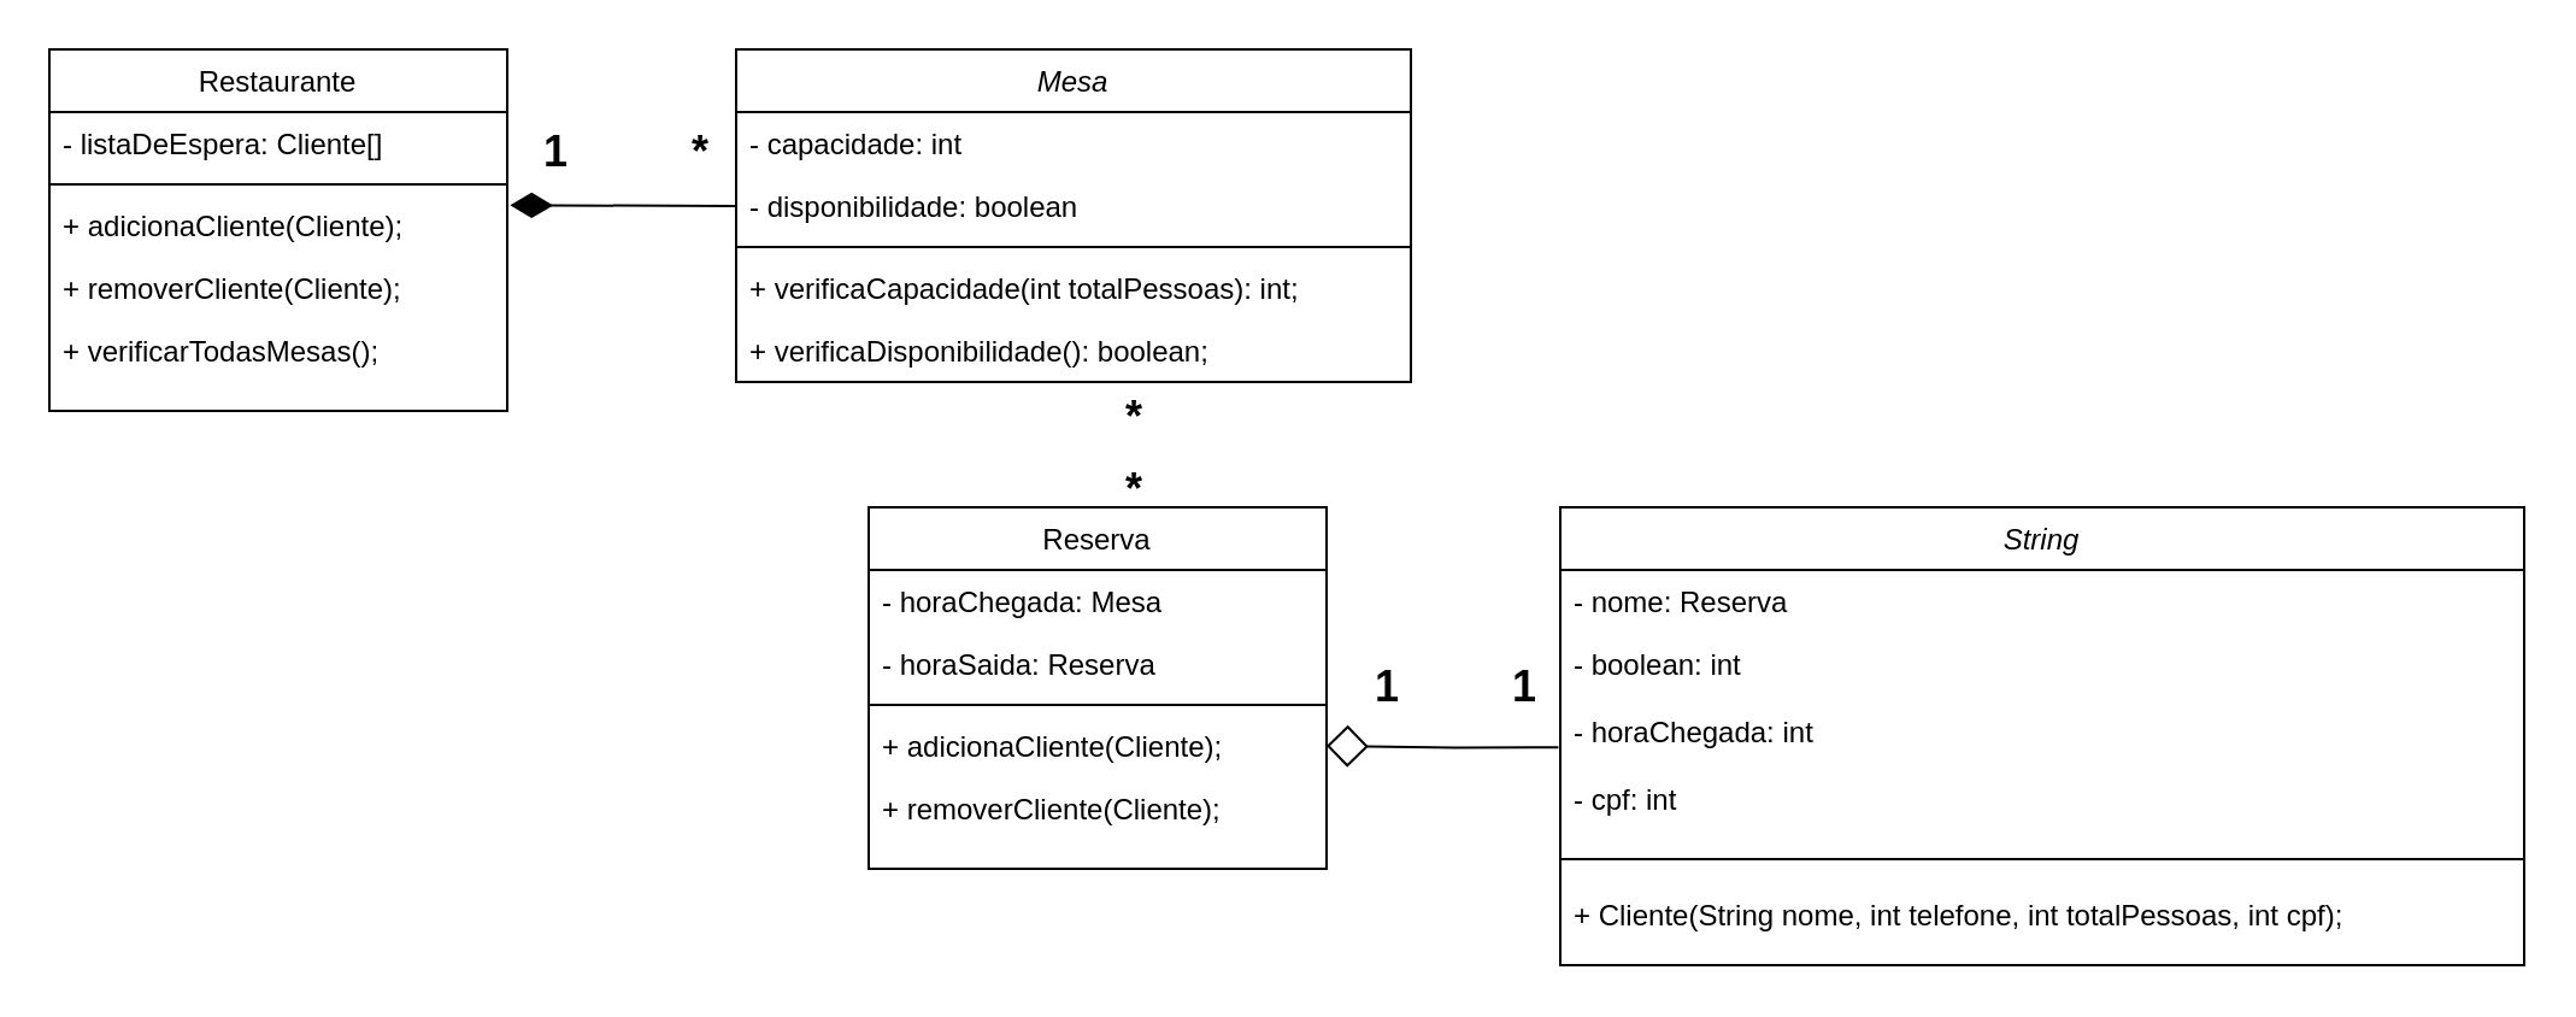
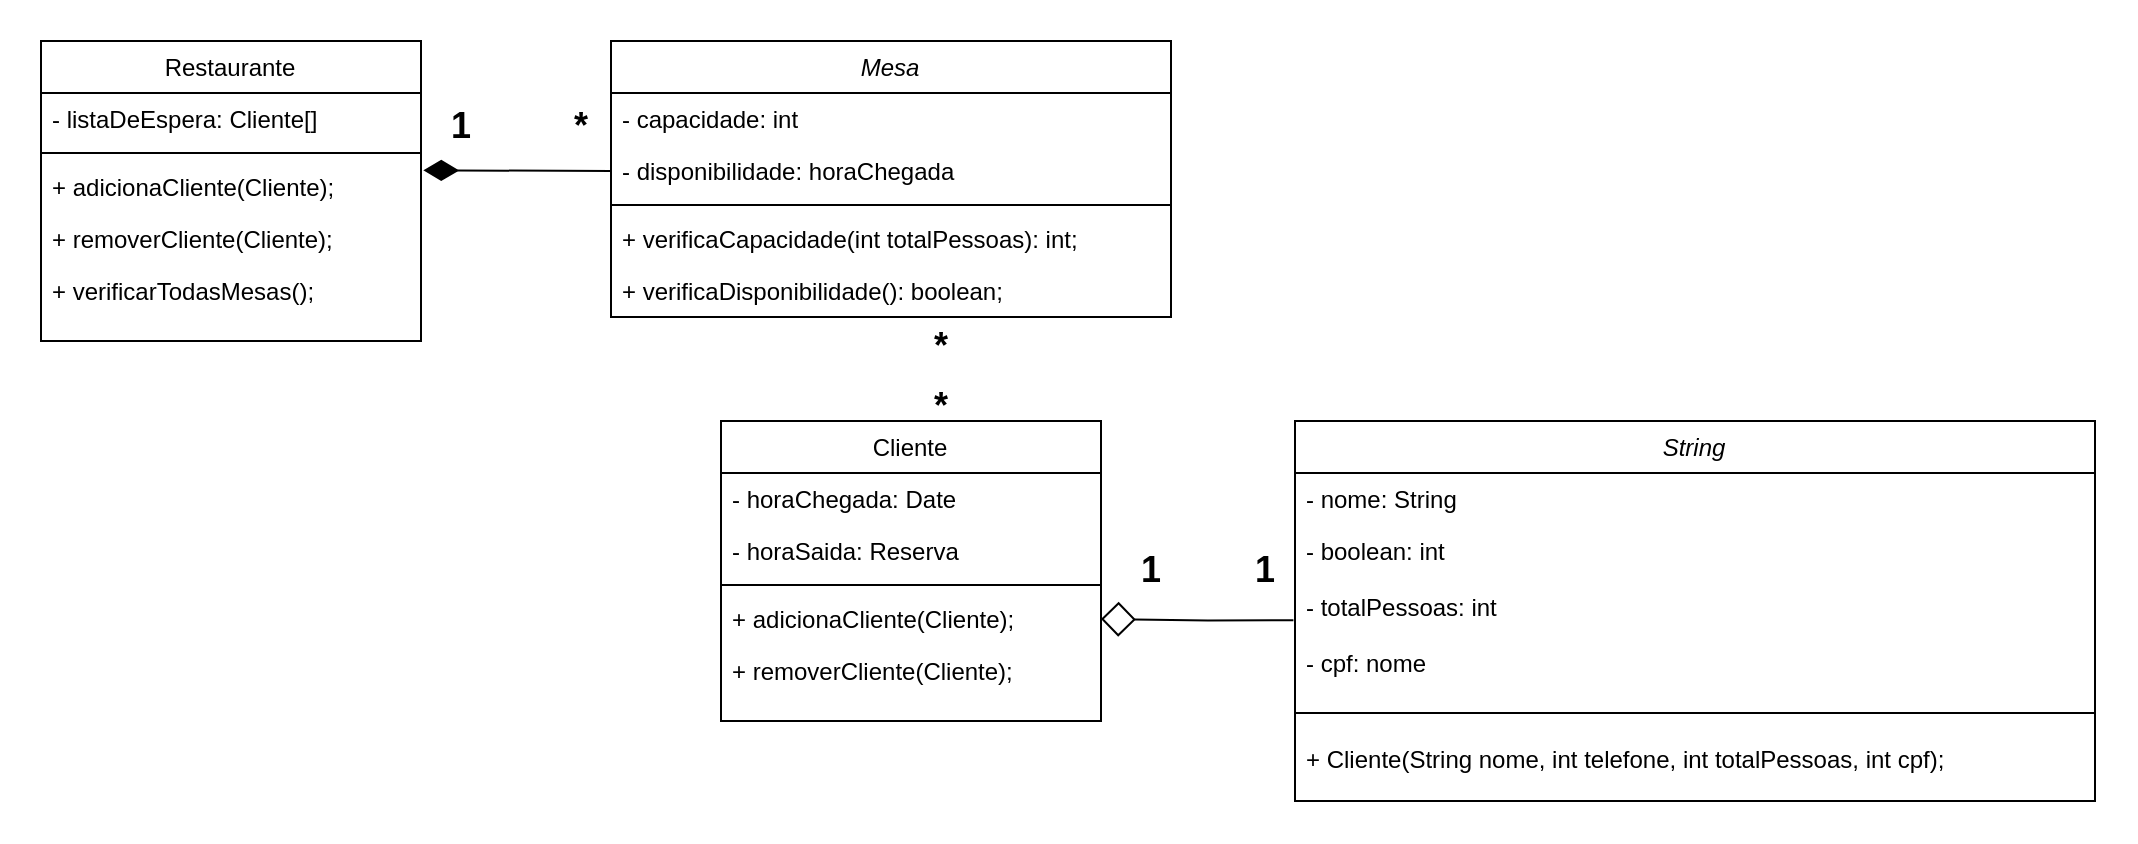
  <mxCell id="0" />
  <mxCell id="1" parent="0" />
  <mxCell id="2" value="String" style="swimlane;fontStyle=2;align=center;verticalAlign=top;childLayout=stackLayout;horizontal=1;startSize=26;horizontalStack=0;resizeParent=1;resizeLast=0;collapsible=1;marginBottom=0;rounded=0;shadow=0;strokeWidth=1;" vertex="1" parent="1"><mxGeometry x="647" y="210" width="400" height="190" as="geometry"><mxRectangle x="230" y="140" width="160" height="26" as="alternateBounds" /></mxGeometry></mxCell>
- <mxCell id="3" value="- nome: Reserva" style="text;align=left;verticalAlign=top;spacingLeft=4;spacingRight=4;overflow=hidden;rotatable=0;points=[[0,0.5],[1,0.5]];portConstraint=eastwest;" vertex="1" parent="2"><mxGeometry y="26" width="400" height="26" as="geometry" /></mxCell>
+ <mxCell id="3" value="- nome: String" style="text;align=left;verticalAlign=top;spacingLeft=4;spacingRight=4;overflow=hidden;rotatable=0;points=[[0,0.5],[1,0.5]];portConstraint=eastwest;" vertex="1" parent="2"><mxGeometry y="26" width="400" height="26" as="geometry" /></mxCell>
  <mxCell id="4" value="- boolean: int" style="text;align=left;verticalAlign=top;spacingLeft=4;spacingRight=4;overflow=hidden;rotatable=0;points=[[0,0.5],[1,0.5]];portConstraint=eastwest;rounded=0;shadow=0;html=0;" vertex="1" parent="2"><mxGeometry y="52" width="400" height="28" as="geometry" /></mxCell>
- <mxCell id="5" value="- horaChegada: int" style="text;align=left;verticalAlign=top;spacingLeft=4;spacingRight=4;overflow=hidden;rotatable=0;points=[[0,0.5],[1,0.5]];portConstraint=eastwest;rounded=0;shadow=0;html=0;" vertex="1" parent="2"><mxGeometry y="80" width="400" height="28" as="geometry" /></mxCell>
- <mxCell id="6" value="- cpf: int" style="text;align=left;verticalAlign=top;spacingLeft=4;spacingRight=4;overflow=hidden;rotatable=0;points=[[0,0.5],[1,0.5]];portConstraint=eastwest;rounded=0;shadow=0;html=0;" vertex="1" parent="2"><mxGeometry y="108" width="400" height="28" as="geometry" /></mxCell>
+ <mxCell id="5" value="- totalPessoas: int" style="text;align=left;verticalAlign=top;spacingLeft=4;spacingRight=4;overflow=hidden;rotatable=0;points=[[0,0.5],[1,0.5]];portConstraint=eastwest;rounded=0;shadow=0;html=0;" vertex="1" parent="2"><mxGeometry y="80" width="400" height="28" as="geometry" /></mxCell>
+ <mxCell id="6" value="- cpf: nome" style="text;align=left;verticalAlign=top;spacingLeft=4;spacingRight=4;overflow=hidden;rotatable=0;points=[[0,0.5],[1,0.5]];portConstraint=eastwest;rounded=0;shadow=0;html=0;" vertex="1" parent="2"><mxGeometry y="108" width="400" height="28" as="geometry" /></mxCell>
  <mxCell id="7" value="" style="line;html=1;strokeWidth=1;align=left;verticalAlign=middle;spacingTop=-1;spacingLeft=3;spacingRight=3;rotatable=0;labelPosition=right;points=[];portConstraint=eastwest;" vertex="1" parent="2"><mxGeometry y="136" width="400" height="20" as="geometry" /></mxCell>
  <mxCell id="8" value="+ Cliente(String nome, int telefone, int totalPessoas, int cpf);" style="text;align=left;verticalAlign=top;spacingLeft=4;spacingRight=4;overflow=hidden;rotatable=0;points=[[0,0.5],[1,0.5]];portConstraint=eastwest;" vertex="1" parent="2"><mxGeometry y="156" width="400" height="26" as="geometry" /></mxCell>
  <mxCell id="9" value="" style="rounded=0;orthogonalLoop=1;jettySize=auto;html=1;entryX=1.006;entryY=0.179;entryDx=0;entryDy=0;entryPerimeter=0;endArrow=diamondThin;endFill=1;exitX=0;exitY=0.5;exitDx=0;exitDy=0;strokeWidth=1;endSize=15;" edge="1" parent="1" source="18" target="13"><mxGeometry relative="1" as="geometry"><mxPoint x="260" y="140" as="sourcePoint" /><mxPoint x="300" y="95" as="targetPoint" /></mxGeometry></mxCell>
  <mxCell id="10" value="Restaurante" style="swimlane;fontStyle=0;align=center;verticalAlign=top;childLayout=stackLayout;horizontal=1;startSize=26;horizontalStack=0;resizeParent=1;resizeLast=0;collapsible=1;marginBottom=0;rounded=0;shadow=0;strokeWidth=1;" vertex="1" parent="1"><mxGeometry x="20" y="20" width="190" height="150" as="geometry"><mxRectangle x="550" y="140" width="160" height="26" as="alternateBounds" /></mxGeometry></mxCell>
  <mxCell id="11" value="- listaDeEspera: Cliente[]" style="text;align=left;verticalAlign=top;spacingLeft=4;spacingRight=4;overflow=hidden;rotatable=0;points=[[0,0.5],[1,0.5]];portConstraint=eastwest;rounded=0;shadow=0;html=0;" vertex="1" parent="10"><mxGeometry y="26" width="190" height="26" as="geometry" /></mxCell>
  <mxCell id="12" value="" style="line;html=1;strokeWidth=1;align=left;verticalAlign=middle;spacingTop=-1;spacingLeft=3;spacingRight=3;rotatable=0;labelPosition=right;points=[];portConstraint=eastwest;" vertex="1" parent="10"><mxGeometry y="52" width="190" height="8" as="geometry" /></mxCell>
  <mxCell id="13" value="+ adicionaCliente(Cliente);" style="text;align=left;verticalAlign=top;spacingLeft=4;spacingRight=4;overflow=hidden;rotatable=0;points=[[0,0.5],[1,0.5]];portConstraint=eastwest;" vertex="1" parent="10"><mxGeometry y="60" width="190" height="26" as="geometry" /></mxCell>
  <mxCell id="14" value="+ removerCliente(Cliente);" style="text;align=left;verticalAlign=top;spacingLeft=4;spacingRight=4;overflow=hidden;rotatable=0;points=[[0,0.5],[1,0.5]];portConstraint=eastwest;" vertex="1" parent="10"><mxGeometry y="86" width="190" height="26" as="geometry" /></mxCell>
  <mxCell id="15" value="+ verificarTodasMesas();" style="text;align=left;verticalAlign=top;spacingLeft=4;spacingRight=4;overflow=hidden;rotatable=0;points=[[0,0.5],[1,0.5]];portConstraint=eastwest;" vertex="1" parent="10"><mxGeometry y="112" width="190" height="26" as="geometry" /></mxCell>
  <mxCell id="16" value="Mesa" style="swimlane;fontStyle=2;align=center;verticalAlign=top;childLayout=stackLayout;horizontal=1;startSize=26;horizontalStack=0;resizeParent=1;resizeLast=0;collapsible=1;marginBottom=0;rounded=0;shadow=0;strokeWidth=1;" vertex="1" parent="1"><mxGeometry x="305" y="20" width="280" height="138" as="geometry"><mxRectangle x="230" y="140" width="160" height="26" as="alternateBounds" /></mxGeometry></mxCell>
  <mxCell id="17" value="- capacidade: int" style="text;align=left;verticalAlign=top;spacingLeft=4;spacingRight=4;overflow=hidden;rotatable=0;points=[[0,0.5],[1,0.5]];portConstraint=eastwest;" vertex="1" parent="16"><mxGeometry y="26" width="280" height="26" as="geometry" /></mxCell>
- <mxCell id="18" value="- disponibilidade: boolean" style="text;align=left;verticalAlign=top;spacingLeft=4;spacingRight=4;overflow=hidden;rotatable=0;points=[[0,0.5],[1,0.5]];portConstraint=eastwest;rounded=0;shadow=0;html=0;" vertex="1" parent="16"><mxGeometry y="52" width="280" height="26" as="geometry" /></mxCell>
+ <mxCell id="18" value="- disponibilidade: horaChegada" style="text;align=left;verticalAlign=top;spacingLeft=4;spacingRight=4;overflow=hidden;rotatable=0;points=[[0,0.5],[1,0.5]];portConstraint=eastwest;rounded=0;shadow=0;html=0;" vertex="1" parent="16"><mxGeometry y="52" width="280" height="26" as="geometry" /></mxCell>
  <mxCell id="19" value="" style="line;html=1;strokeWidth=1;align=left;verticalAlign=middle;spacingTop=-1;spacingLeft=3;spacingRight=3;rotatable=0;labelPosition=right;points=[];portConstraint=eastwest;" vertex="1" parent="16"><mxGeometry y="78" width="280" height="8" as="geometry" /></mxCell>
  <mxCell id="20" value="+ verificaCapacidade(int totalPessoas): int;" style="text;align=left;verticalAlign=top;spacingLeft=4;spacingRight=4;overflow=hidden;rotatable=0;points=[[0,0.5],[1,0.5]];portConstraint=eastwest;" vertex="1" parent="16"><mxGeometry y="86" width="280" height="26" as="geometry" /></mxCell>
  <mxCell id="21" value="+ verificaDisponibilidade(): boolean;" style="text;align=left;verticalAlign=top;spacingLeft=4;spacingRight=4;overflow=hidden;rotatable=0;points=[[0,0.5],[1,0.5]];portConstraint=eastwest;" vertex="1" parent="16"><mxGeometry y="112" width="280" height="26" as="geometry" /></mxCell>
- <mxCell id="22" value="Reserva" style="swimlane;fontStyle=0;align=center;verticalAlign=top;childLayout=stackLayout;horizontal=1;startSize=26;horizontalStack=0;resizeParent=1;resizeLast=0;collapsible=1;marginBottom=0;rounded=0;shadow=0;strokeWidth=1;" vertex="1" parent="1"><mxGeometry x="360" y="210" width="190" height="150" as="geometry"><mxRectangle x="550" y="140" width="160" height="26" as="alternateBounds" /></mxGeometry></mxCell>
- <mxCell id="23" value="- horaChegada: Mesa" style="text;align=left;verticalAlign=top;spacingLeft=4;spacingRight=4;overflow=hidden;rotatable=0;points=[[0,0.5],[1,0.5]];portConstraint=eastwest;rounded=0;shadow=0;html=0;" vertex="1" parent="22"><mxGeometry y="26" width="190" height="26" as="geometry" /></mxCell>
+ <mxCell id="22" value="Cliente" style="swimlane;fontStyle=0;align=center;verticalAlign=top;childLayout=stackLayout;horizontal=1;startSize=26;horizontalStack=0;resizeParent=1;resizeLast=0;collapsible=1;marginBottom=0;rounded=0;shadow=0;strokeWidth=1;" vertex="1" parent="1"><mxGeometry x="360" y="210" width="190" height="150" as="geometry"><mxRectangle x="550" y="140" width="160" height="26" as="alternateBounds" /></mxGeometry></mxCell>
+ <mxCell id="23" value="- horaChegada: Date" style="text;align=left;verticalAlign=top;spacingLeft=4;spacingRight=4;overflow=hidden;rotatable=0;points=[[0,0.5],[1,0.5]];portConstraint=eastwest;rounded=0;shadow=0;html=0;" vertex="1" parent="22"><mxGeometry y="26" width="190" height="26" as="geometry" /></mxCell>
  <mxCell id="24" value="- horaSaida: Reserva" style="text;align=left;verticalAlign=top;spacingLeft=4;spacingRight=4;overflow=hidden;rotatable=0;points=[[0,0.5],[1,0.5]];portConstraint=eastwest;rounded=0;shadow=0;html=0;" vertex="1" parent="22"><mxGeometry y="52" width="190" height="26" as="geometry" /></mxCell>
  <mxCell id="25" value="" style="line;html=1;strokeWidth=1;align=left;verticalAlign=middle;spacingTop=-1;spacingLeft=3;spacingRight=3;rotatable=0;labelPosition=right;points=[];portConstraint=eastwest;" vertex="1" parent="22"><mxGeometry y="78" width="190" height="8" as="geometry" /></mxCell>
  <mxCell id="26" value="+ adicionaCliente(Cliente);" style="text;align=left;verticalAlign=top;spacingLeft=4;spacingRight=4;overflow=hidden;rotatable=0;points=[[0,0.5],[1,0.5]];portConstraint=eastwest;" vertex="1" parent="22"><mxGeometry y="86" width="190" height="26" as="geometry" /></mxCell>
  <mxCell id="27" value="+ removerCliente(Cliente);" style="text;align=left;verticalAlign=top;spacingLeft=4;spacingRight=4;overflow=hidden;rotatable=0;points=[[0,0.5],[1,0.5]];portConstraint=eastwest;" vertex="1" parent="22"><mxGeometry y="112" width="190" height="26" as="geometry" /></mxCell>
  <mxCell id="28" value="" style="edgeStyle=orthogonalEdgeStyle;rounded=0;orthogonalLoop=1;jettySize=auto;html=1;entryX=1;entryY=0.5;entryDx=0;entryDy=0;exitX=-0.002;exitY=0.702;exitDx=0;exitDy=0;exitPerimeter=0;endArrow=diamond;endFill=0;endSize=15;" edge="1" parent="1" source="5" target="26"><mxGeometry relative="1" as="geometry"><mxPoint x="630" y="340" as="sourcePoint" /></mxGeometry></mxCell>
  <mxCell id="29" value="&lt;b&gt;&lt;font style=&quot;font-size: 18px;&quot;&gt;1&lt;/font&gt;&lt;/b&gt;" style="text;html=1;align=center;verticalAlign=middle;resizable=0;points=[];autosize=1;strokeColor=none;fillColor=none;" vertex="1" parent="1"><mxGeometry x="215" y="43" width="30" height="40" as="geometry" /></mxCell>
  <mxCell id="30" value="&lt;b&gt;&lt;font style=&quot;font-size: 18px;&quot;&gt;*&lt;/font&gt;&lt;/b&gt;" style="text;html=1;align=center;verticalAlign=middle;resizable=0;points=[];autosize=1;strokeColor=none;fillColor=none;" vertex="1" parent="1"><mxGeometry x="275" y="43" width="30" height="40" as="geometry" /></mxCell>
  <mxCell id="31" value="&lt;b&gt;&lt;font style=&quot;font-size: 18px;&quot;&gt;*&lt;/font&gt;&lt;/b&gt;" style="text;html=1;align=center;verticalAlign=middle;resizable=0;points=[];autosize=1;strokeColor=none;fillColor=none;" vertex="1" parent="1"><mxGeometry x="455" y="153" width="30" height="40" as="geometry" /></mxCell>
  <mxCell id="32" value="&lt;b&gt;&lt;font style=&quot;font-size: 18px;&quot;&gt;*&lt;/font&gt;&lt;/b&gt;" style="text;html=1;align=center;verticalAlign=middle;resizable=0;points=[];autosize=1;strokeColor=none;fillColor=none;" vertex="1" parent="1"><mxGeometry x="455" y="183" width="30" height="40" as="geometry" /></mxCell>
  <mxCell id="33" value="&lt;b&gt;&lt;font style=&quot;font-size: 18px;&quot;&gt;1&lt;/font&gt;&lt;/b&gt;" style="text;html=1;align=center;verticalAlign=middle;resizable=0;points=[];autosize=1;strokeColor=none;fillColor=none;" vertex="1" parent="1"><mxGeometry x="560" y="265" width="30" height="40" as="geometry" /></mxCell>
  <mxCell id="34" value="&lt;b&gt;&lt;font style=&quot;font-size: 18px;&quot;&gt;1&lt;/font&gt;&lt;/b&gt;" style="text;html=1;align=center;verticalAlign=middle;resizable=0;points=[];autosize=1;strokeColor=none;fillColor=none;" vertex="1" parent="1"><mxGeometry x="617" y="265" width="30" height="40" as="geometry" /></mxCell>
